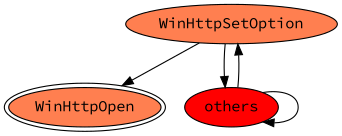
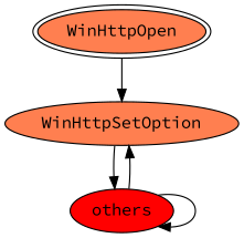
  digraph {
    fontname="Source Code Pro"
    node [fillcolor=coral style=filled fontname="Source Code Pro"]
    edge [fontname="Source Code Pro"]
    n1 [label=WinHttpOpen peripheries=2]
    n2 [label=WinHttpSetOption]
    n3 [fillcolor=red label=others]
-   n2 -> n1
+   n1 -> n2
    n2 -> n3
    n3 -> n2
    n3 -> n3
  }
